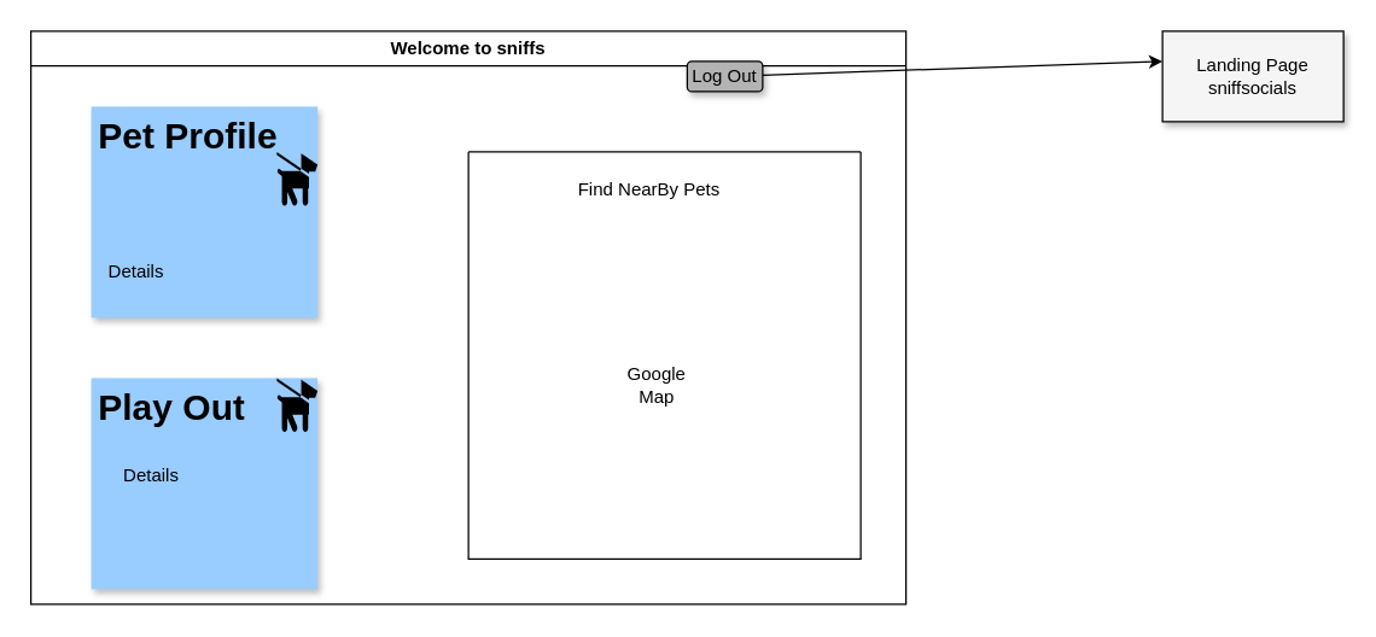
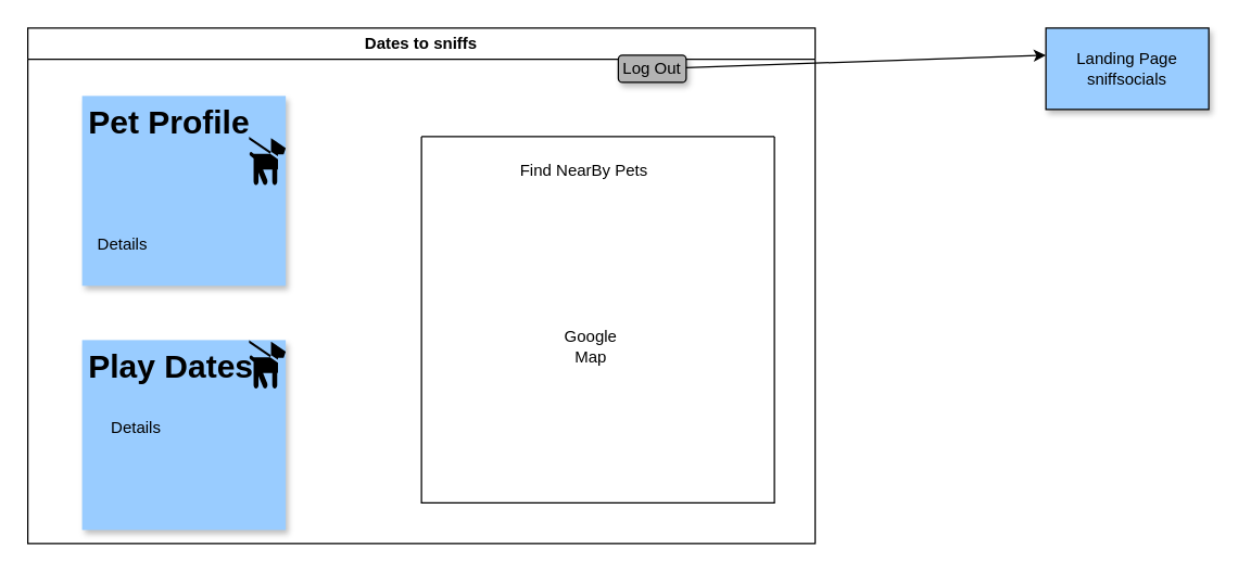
  <mxCell id="0" />
  <mxCell id="1" parent="0" />
- <mxCell id="2" value="Welcome to sniffs" style="swimlane;whiteSpace=wrap;html=1;" parent="1" vertex="1"><mxGeometry x="20" y="20" width="580" height="380" as="geometry" /></mxCell>
+ <mxCell id="2" value="Dates to sniffs" style="swimlane;whiteSpace=wrap;html=1;" parent="1" vertex="1"><mxGeometry x="20" y="20" width="580" height="380" as="geometry" /></mxCell>
  <mxCell id="3" value="&lt;h1&gt;Pet Profile&lt;/h1&gt;" style="text;html=1;strokeColor=none;fillColor=#99CCFF;spacing=5;spacingTop=-20;whiteSpace=wrap;overflow=hidden;rounded=0;shadow=1;" parent="2" vertex="1"><mxGeometry x="40" y="50" width="150" height="140" as="geometry" /></mxCell>
  <mxCell id="4" value="" style="shape=mxgraph.signs.animals.dog_on_leash;html=1;pointerEvents=1;fillColor=#000000;strokeColor=none;verticalLabelPosition=bottom;verticalAlign=top;align=center;" parent="2" vertex="1"><mxGeometry x="163" y="80" width="27" height="36" as="geometry" /></mxCell>
  <mxCell id="5" value="Details" style="text;html=1;strokeColor=none;fillColor=none;align=center;verticalAlign=middle;whiteSpace=wrap;rounded=0;" parent="2" vertex="1"><mxGeometry x="40" y="145" width="60" height="30" as="geometry" /></mxCell>
  <mxCell id="6" value="" style="swimlane;startSize=0;fillColor=#B3B3B3;" parent="2" vertex="1"><mxGeometry x="290" y="80" width="260" height="270" as="geometry" /></mxCell>
  <mxCell id="7" value="Find NearBy Pets" style="text;html=1;strokeColor=none;fillColor=none;align=center;verticalAlign=middle;whiteSpace=wrap;rounded=0;" parent="6" vertex="1"><mxGeometry x="65" y="10" width="110" height="30" as="geometry" /></mxCell>
  <mxCell id="8" value="Google Map" style="text;html=1;strokeColor=none;fillColor=none;align=center;verticalAlign=middle;whiteSpace=wrap;rounded=0;shadow=1;" parent="6" vertex="1"><mxGeometry x="95" y="140" width="60" height="30" as="geometry" /></mxCell>
  <mxCell id="9" value="Log Out" style="rounded=1;whiteSpace=wrap;html=1;shadow=1;fillColor=#B3B3B3;" parent="2" vertex="1"><mxGeometry x="435" y="20" width="50" height="20" as="geometry" /></mxCell>
- <mxCell id="10" value="&lt;h1&gt;Play Out&lt;/h1&gt;" style="text;html=1;strokeColor=none;fillColor=#99CCFF;spacing=5;spacingTop=-20;whiteSpace=wrap;overflow=hidden;rounded=0;shadow=1;" parent="2" vertex="1"><mxGeometry x="40" y="230" width="150" height="140" as="geometry" /></mxCell>
+ <mxCell id="10" value="&lt;h1&gt;Play Dates&lt;/h1&gt;" style="text;html=1;strokeColor=none;fillColor=#99CCFF;spacing=5;spacingTop=-20;whiteSpace=wrap;overflow=hidden;rounded=0;shadow=1;" parent="2" vertex="1"><mxGeometry x="40" y="230" width="150" height="140" as="geometry" /></mxCell>
  <mxCell id="11" value="" style="shape=mxgraph.signs.animals.dog_on_leash;html=1;pointerEvents=1;fillColor=#000000;strokeColor=none;verticalLabelPosition=bottom;verticalAlign=top;align=center;" parent="2" vertex="1"><mxGeometry x="163" y="230" width="27" height="36" as="geometry" /></mxCell>
  <mxCell id="12" value="Details" style="text;html=1;strokeColor=none;fillColor=none;align=center;verticalAlign=middle;whiteSpace=wrap;rounded=0;" parent="2" vertex="1"><mxGeometry x="50" y="280" width="60" height="30" as="geometry" /></mxCell>
  <mxCell id="13" style="edgeStyle=none;html=1;" parent="1" source="9" edge="1"><mxGeometry relative="1" as="geometry"><mxPoint x="770" y="40" as="targetPoint" /></mxGeometry></mxCell>
- <mxCell id="14" value="Landing Page&lt;br&gt;sniffsocials" style="rounded=0;whiteSpace=wrap;html=1;shadow=1;fillColor=#f5f5f5;" parent="1" vertex="1"><mxGeometry x="770" y="20" width="120" height="60" as="geometry" /></mxCell>
+ <mxCell id="14" value="Landing Page&lt;br&gt;sniffsocials" style="rounded=0;whiteSpace=wrap;html=1;shadow=1;fillColor=#99CCFF;" parent="1" vertex="1"><mxGeometry x="770" y="20" width="120" height="60" as="geometry" /></mxCell>
